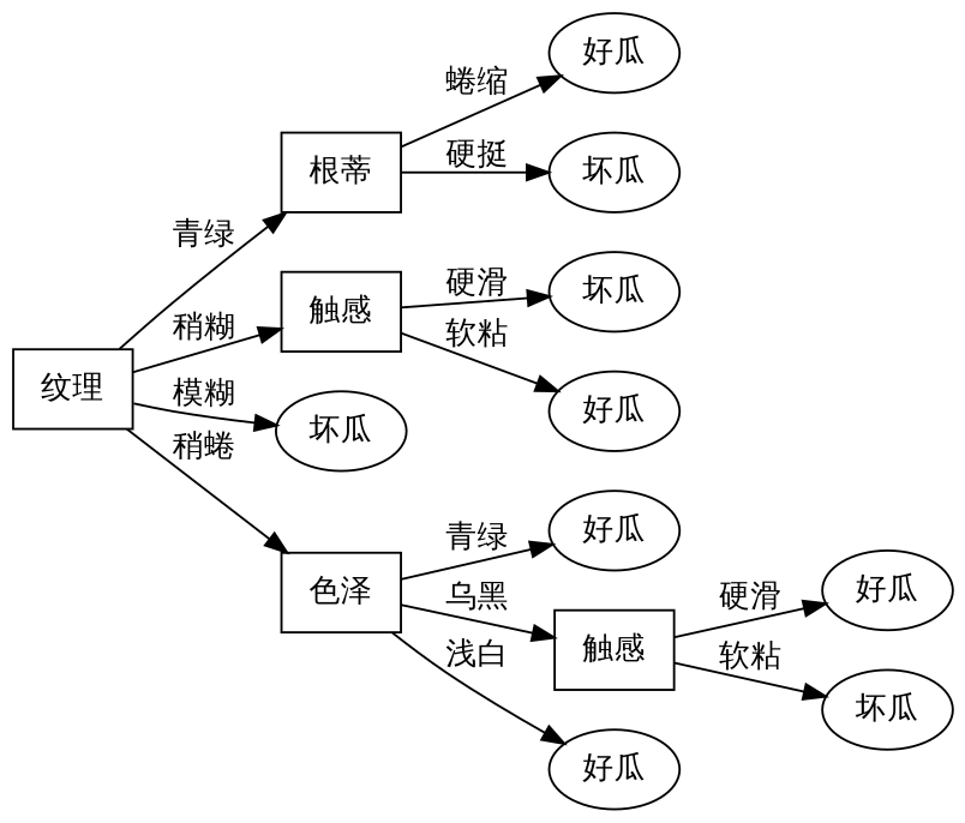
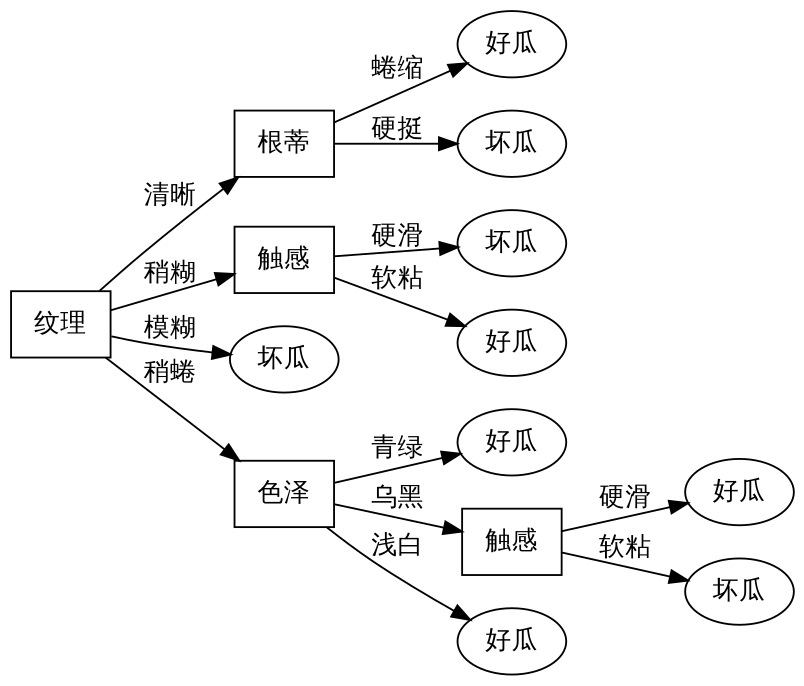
  digraph {
    rankdir=LR
    node [fontname=SimSun]
    edge [fontname=STKaiti]
    n1 [label="纹理" shape=box]
    n2 [label="根蒂" shape=box]
    n3 [label="触感" shape=box]
    n4 [label="坏瓜"]
    n5 [label="色泽" shape=box]
    n6 [label="好瓜"]
    n7 [label="坏瓜"]
    n8 [label="坏瓜"]
    n9 [label="好瓜"]
    n10 [label="好瓜"]
    n11 [label="触感" shape=box]
    n12 [label="好瓜"]
    n13 [label="好瓜"]
    n14 [label="坏瓜"]
-   n1 -> n2 [label="青绿"]
+   n1 -> n2 [label="清晰"]
    n1 -> n3 [label="稍糊"]
    n1 -> n4 [label="模糊"]
    n1 -> n5 [label="稍蜷"]
    n2 -> n6 [label="蜷缩"]
    n2 -> n7 [label="硬挺"]
    n3 -> n8 [label="硬滑"]
    n3 -> n9 [label="软粘"]
    n5 -> n10 [label="青绿"]
    n5 -> n11 [label="乌黑"]
    n5 -> n12 [label="浅白"]
    n11 -> n13 [label="硬滑"]
    n11 -> n14 [label="软粘"]
  }
